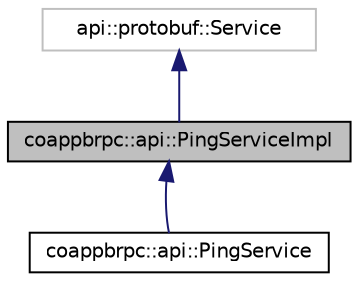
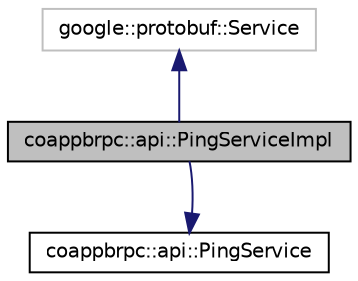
  digraph {
    node [color=black fillcolor=white fontname=Helvetica fontsize=10 shape=record style=filled]
    edge [color=midnightblue dir=back fontname=Helvetica fontsize=10 labelfontname=Helvetica labelfontsize=10 style=solid]
    n1 [fillcolor=grey75 fontcolor=black height=0.2 label="coappbrpc::api::PingServiceImpl" width=0.4]
    n2 [height=0.2 label="coappbrpc::api::PingService" width=0.4]
-   n3 [color=grey75 height=0.2 label="api::protobuf::Service" width=0.4]
-   n1 -> n2
+   n3 [color=grey75 height=0.2 label="google::protobuf::Service" width=0.4]
+   n2 -> n1
    n3 -> n1
  }
